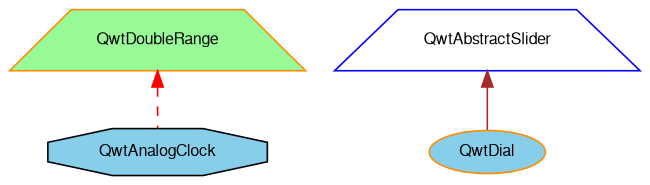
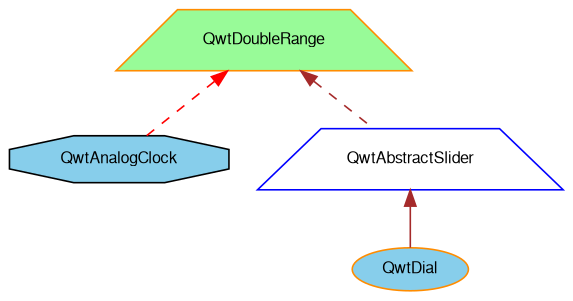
  digraph {
    node [color=darkorange fillcolor=skyblue fontname=FreeSans fontsize=10 shape=trapezium style=filled]
    edge [color=brown dir=back fontname=FreeSans fontsize=10 labelfontname=FreeSans labelfontsize=10 style=dashed]
    n1 [color=black fontcolor=black height=0.2 label=QwtAnalogClock shape=octagon width=0.4]
    n2 [height=0.2 label=QwtDial shape=ellipse width=0.4]
    n3 [color=blue fillcolor=white height=0.2 label=QwtAbstractSlider width=0.4]
    n4 [fillcolor=palegreen height=0.2 label=QwtDoubleRange width=0.4]
    n3 -> n2 [style=solid]
    n4 -> n1 [color=red]
+   n4 -> n3
  }
